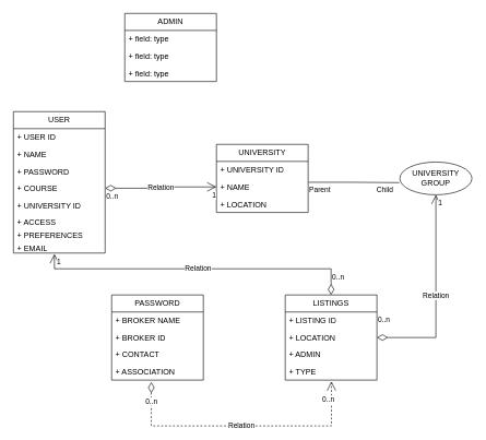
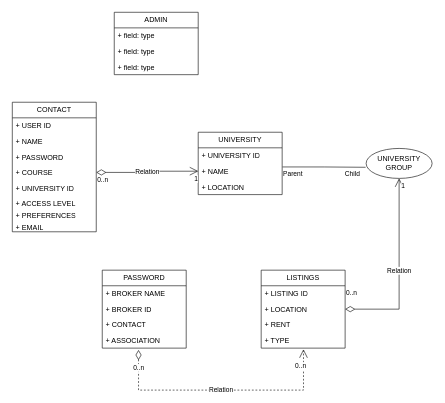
  <mxCell id="0" />
  <mxCell id="1" parent="0" />
  <mxCell id="2" value="UNIVERSITY&lt;br&gt;GROUP" style="ellipse;html=1;whiteSpace=wrap;" parent="1" vertex="1"><mxGeometry x="610" y="247" width="110" height="50" as="geometry" /></mxCell>
  <mxCell id="3" value="" style="endArrow=none;html=1;edgeStyle=orthogonalEdgeStyle;rounded=0;entryX=-0.008;entryY=0.629;entryDx=0;entryDy=0;exitX=1.004;exitY=0.226;exitDx=0;exitDy=0;exitPerimeter=0;entryPerimeter=0;" parent="1" source="31" target="2" edge="1"><mxGeometry relative="1" as="geometry"><mxPoint x="420" y="290" as="sourcePoint" /><mxPoint x="380" y="340" as="targetPoint" /></mxGeometry></mxCell>
  <mxCell id="4" value="Parent" style="edgeLabel;resizable=0;html=1;align=left;verticalAlign=bottom;" parent="3" connectable="0" vertex="1"><mxGeometry x="-1" relative="1" as="geometry"><mxPoint x="-1" y="20" as="offset" /></mxGeometry></mxCell>
  <mxCell id="5" value="Child" style="edgeLabel;resizable=0;html=1;align=right;verticalAlign=bottom;" parent="3" connectable="0" vertex="1"><mxGeometry x="1" relative="1" as="geometry"><mxPoint x="-9" y="19" as="offset" /></mxGeometry></mxCell>
- <mxCell id="6" value="USER" style="swimlane;fontStyle=0;childLayout=stackLayout;horizontal=1;startSize=26;fillColor=none;horizontalStack=0;resizeParent=1;resizeParentMax=0;resizeLast=0;collapsible=1;marginBottom=0;whiteSpace=wrap;html=1;" parent="1" vertex="1"><mxGeometry x="20" y="170" width="140" height="216" as="geometry" /></mxCell>
+ <mxCell id="6" value="CONTACT" style="swimlane;fontStyle=0;childLayout=stackLayout;horizontal=1;startSize=26;fillColor=none;horizontalStack=0;resizeParent=1;resizeParentMax=0;resizeLast=0;collapsible=1;marginBottom=0;whiteSpace=wrap;html=1;" parent="1" vertex="1"><mxGeometry x="20" y="170" width="140" height="216" as="geometry" /></mxCell>
  <mxCell id="7" value="+ USER ID" style="text;strokeColor=none;fillColor=none;align=left;verticalAlign=top;spacingLeft=4;spacingRight=4;overflow=hidden;rotatable=0;points=[[0,0.5],[1,0.5]];portConstraint=eastwest;whiteSpace=wrap;html=1;" parent="6" vertex="1"><mxGeometry y="26" width="140" height="26" as="geometry" /></mxCell>
  <mxCell id="8" value="+ NAME" style="text;strokeColor=none;fillColor=none;align=left;verticalAlign=top;spacingLeft=4;spacingRight=4;overflow=hidden;rotatable=0;points=[[0,0.5],[1,0.5]];portConstraint=eastwest;whiteSpace=wrap;html=1;" parent="6" vertex="1"><mxGeometry y="52" width="140" height="26" as="geometry" /></mxCell>
  <mxCell id="9" value="+ PASSWORD" style="text;strokeColor=none;fillColor=none;align=left;verticalAlign=top;spacingLeft=4;spacingRight=4;overflow=hidden;rotatable=0;points=[[0,0.5],[1,0.5]];portConstraint=eastwest;whiteSpace=wrap;html=1;" parent="6" vertex="1"><mxGeometry y="78" width="140" height="26" as="geometry" /></mxCell>
  <mxCell id="10" value="+ COURSE" style="text;strokeColor=none;fillColor=none;align=left;verticalAlign=top;spacingLeft=4;spacingRight=4;overflow=hidden;rotatable=0;points=[[0,0.5],[1,0.5]];portConstraint=eastwest;whiteSpace=wrap;html=1;" parent="6" vertex="1"><mxGeometry y="104" width="140" height="26" as="geometry" /></mxCell>
  <mxCell id="11" value="+ UNIVERSITY ID" style="text;strokeColor=none;fillColor=none;align=left;verticalAlign=top;spacingLeft=4;spacingRight=4;overflow=hidden;rotatable=0;points=[[0,0.5],[1,0.5]];portConstraint=eastwest;whiteSpace=wrap;html=1;" parent="6" vertex="1"><mxGeometry y="130" width="140" height="26" as="geometry" /></mxCell>
- <mxCell id="12" value="+ ACCESS PASSWORD" style="text;strokeColor=none;fillColor=none;align=left;verticalAlign=top;spacingLeft=4;spacingRight=4;overflow=hidden;rotatable=0;points=[[0,0.5],[1,0.5]];portConstraint=eastwest;whiteSpace=wrap;html=1;" parent="6" vertex="1"><mxGeometry y="156" width="140" height="20" as="geometry" /></mxCell>
+ <mxCell id="12" value="+ ACCESS LEVEL" style="text;strokeColor=none;fillColor=none;align=left;verticalAlign=top;spacingLeft=4;spacingRight=4;overflow=hidden;rotatable=0;points=[[0,0.5],[1,0.5]];portConstraint=eastwest;whiteSpace=wrap;html=1;" parent="6" vertex="1"><mxGeometry y="156" width="140" height="20" as="geometry" /></mxCell>
  <mxCell id="13" value="+ PREFERENCES" style="text;strokeColor=none;fillColor=none;align=left;verticalAlign=top;spacingLeft=4;spacingRight=4;overflow=hidden;rotatable=0;points=[[0,0.5],[1,0.5]];portConstraint=eastwest;whiteSpace=wrap;html=1;" parent="6" vertex="1"><mxGeometry y="176" width="140" height="20" as="geometry" /></mxCell>
  <mxCell id="14" value="+ EMAIL" style="text;strokeColor=none;fillColor=none;align=left;verticalAlign=top;spacingLeft=4;spacingRight=4;overflow=hidden;rotatable=0;points=[[0,0.5],[1,0.5]];portConstraint=eastwest;whiteSpace=wrap;html=1;" parent="6" vertex="1"><mxGeometry y="196" width="140" height="20" as="geometry" /></mxCell>
  <mxCell id="15" value="ADMIN" style="swimlane;fontStyle=0;childLayout=stackLayout;horizontal=1;startSize=26;fillColor=none;horizontalStack=0;resizeParent=1;resizeParentMax=0;resizeLast=0;collapsible=1;marginBottom=0;whiteSpace=wrap;html=1;" parent="1" vertex="1"><mxGeometry x="190" y="20" width="140" height="104" as="geometry" /></mxCell>
  <mxCell id="16" value="+ field: type" style="text;strokeColor=none;fillColor=none;align=left;verticalAlign=top;spacingLeft=4;spacingRight=4;overflow=hidden;rotatable=0;points=[[0,0.5],[1,0.5]];portConstraint=eastwest;whiteSpace=wrap;html=1;" parent="15" vertex="1"><mxGeometry y="26" width="140" height="26" as="geometry" /></mxCell>
  <mxCell id="17" value="+ field: type" style="text;strokeColor=none;fillColor=none;align=left;verticalAlign=top;spacingLeft=4;spacingRight=4;overflow=hidden;rotatable=0;points=[[0,0.5],[1,0.5]];portConstraint=eastwest;whiteSpace=wrap;html=1;" parent="15" vertex="1"><mxGeometry y="52" width="140" height="26" as="geometry" /></mxCell>
  <mxCell id="18" value="+ field: type" style="text;strokeColor=none;fillColor=none;align=left;verticalAlign=top;spacingLeft=4;spacingRight=4;overflow=hidden;rotatable=0;points=[[0,0.5],[1,0.5]];portConstraint=eastwest;whiteSpace=wrap;html=1;" parent="15" vertex="1"><mxGeometry y="78" width="140" height="26" as="geometry" /></mxCell>
  <mxCell id="19" value="LISTINGS" style="swimlane;fontStyle=0;childLayout=stackLayout;horizontal=1;startSize=26;fillColor=none;horizontalStack=0;resizeParent=1;resizeParentMax=0;resizeLast=0;collapsible=1;marginBottom=0;whiteSpace=wrap;html=1;" parent="1" vertex="1"><mxGeometry x="435" y="450" width="140" height="130" as="geometry" /></mxCell>
  <mxCell id="20" value="+ LISTING ID" style="text;strokeColor=none;fillColor=none;align=left;verticalAlign=top;spacingLeft=4;spacingRight=4;overflow=hidden;rotatable=0;points=[[0,0.5],[1,0.5]];portConstraint=eastwest;whiteSpace=wrap;html=1;" parent="19" vertex="1"><mxGeometry y="26" width="140" height="26" as="geometry" /></mxCell>
  <mxCell id="21" value="+ LOCATION" style="text;strokeColor=none;fillColor=none;align=left;verticalAlign=top;spacingLeft=4;spacingRight=4;overflow=hidden;rotatable=0;points=[[0,0.5],[1,0.5]];portConstraint=eastwest;whiteSpace=wrap;html=1;" parent="19" vertex="1"><mxGeometry y="52" width="140" height="26" as="geometry" /></mxCell>
- <mxCell id="22" value="+ ADMIN" style="text;strokeColor=none;fillColor=none;align=left;verticalAlign=top;spacingLeft=4;spacingRight=4;overflow=hidden;rotatable=0;points=[[0,0.5],[1,0.5]];portConstraint=eastwest;whiteSpace=wrap;html=1;" parent="19" vertex="1"><mxGeometry y="78" width="140" height="26" as="geometry" /></mxCell>
+ <mxCell id="22" value="+ RENT" style="text;strokeColor=none;fillColor=none;align=left;verticalAlign=top;spacingLeft=4;spacingRight=4;overflow=hidden;rotatable=0;points=[[0,0.5],[1,0.5]];portConstraint=eastwest;whiteSpace=wrap;html=1;" parent="19" vertex="1"><mxGeometry y="78" width="140" height="26" as="geometry" /></mxCell>
  <mxCell id="23" value="+ TYPE" style="text;strokeColor=none;fillColor=none;align=left;verticalAlign=top;spacingLeft=4;spacingRight=4;overflow=hidden;rotatable=0;points=[[0,0.5],[1,0.5]];portConstraint=eastwest;whiteSpace=wrap;html=1;" parent="19" vertex="1"><mxGeometry y="104" width="140" height="26" as="geometry" /></mxCell>
  <mxCell id="24" value="PASSWORD" style="swimlane;fontStyle=0;childLayout=stackLayout;horizontal=1;startSize=26;fillColor=none;horizontalStack=0;resizeParent=1;resizeParentMax=0;resizeLast=0;collapsible=1;marginBottom=0;whiteSpace=wrap;html=1;" parent="1" vertex="1"><mxGeometry x="170" y="450" width="140" height="130" as="geometry" /></mxCell>
  <mxCell id="25" value="+ BROKER NAME" style="text;strokeColor=none;fillColor=none;align=left;verticalAlign=top;spacingLeft=4;spacingRight=4;overflow=hidden;rotatable=0;points=[[0,0.5],[1,0.5]];portConstraint=eastwest;whiteSpace=wrap;html=1;" parent="24" vertex="1"><mxGeometry y="26" width="140" height="26" as="geometry" /></mxCell>
  <mxCell id="26" value="+ BROKER ID" style="text;strokeColor=none;fillColor=none;align=left;verticalAlign=top;spacingLeft=4;spacingRight=4;overflow=hidden;rotatable=0;points=[[0,0.5],[1,0.5]];portConstraint=eastwest;whiteSpace=wrap;html=1;" parent="24" vertex="1"><mxGeometry y="52" width="140" height="26" as="geometry" /></mxCell>
  <mxCell id="27" value="+ CONTACT" style="text;strokeColor=none;fillColor=none;align=left;verticalAlign=top;spacingLeft=4;spacingRight=4;overflow=hidden;rotatable=0;points=[[0,0.5],[1,0.5]];portConstraint=eastwest;whiteSpace=wrap;html=1;" parent="24" vertex="1"><mxGeometry y="78" width="140" height="26" as="geometry" /></mxCell>
  <mxCell id="28" value="+ ASSOCIATION" style="text;strokeColor=none;fillColor=none;align=left;verticalAlign=top;spacingLeft=4;spacingRight=4;overflow=hidden;rotatable=0;points=[[0,0.5],[1,0.5]];portConstraint=eastwest;whiteSpace=wrap;html=1;" parent="24" vertex="1"><mxGeometry y="104" width="140" height="26" as="geometry" /></mxCell>
  <mxCell id="29" value="UNIVERSITY" style="swimlane;fontStyle=0;childLayout=stackLayout;horizontal=1;startSize=26;fillColor=none;horizontalStack=0;resizeParent=1;resizeParentMax=0;resizeLast=0;collapsible=1;marginBottom=0;whiteSpace=wrap;html=1;" parent="1" vertex="1"><mxGeometry x="330" y="220" width="140" height="104" as="geometry" /></mxCell>
  <mxCell id="30" value="+ UNIVERSITY ID" style="text;strokeColor=none;fillColor=none;align=left;verticalAlign=top;spacingLeft=4;spacingRight=4;overflow=hidden;rotatable=0;points=[[0,0.5],[1,0.5]];portConstraint=eastwest;whiteSpace=wrap;html=1;" parent="29" vertex="1"><mxGeometry y="26" width="140" height="26" as="geometry" /></mxCell>
  <mxCell id="31" value="+ NAME" style="text;strokeColor=none;fillColor=none;align=left;verticalAlign=top;spacingLeft=4;spacingRight=4;overflow=hidden;rotatable=0;points=[[0,0.5],[1,0.5]];portConstraint=eastwest;whiteSpace=wrap;html=1;" parent="29" vertex="1"><mxGeometry y="52" width="140" height="26" as="geometry" /></mxCell>
  <mxCell id="32" value="+ LOCATION" style="text;strokeColor=none;fillColor=none;align=left;verticalAlign=top;spacingLeft=4;spacingRight=4;overflow=hidden;rotatable=0;points=[[0,0.5],[1,0.5]];portConstraint=eastwest;whiteSpace=wrap;html=1;" parent="29" vertex="1"><mxGeometry y="78" width="140" height="26" as="geometry" /></mxCell>
- <mxCell id="33" value="Relation" style="endArrow=open;html=1;endSize=12;startArrow=diamondThin;startSize=14;startFill=0;edgeStyle=orthogonalEdgeStyle;rounded=0;exitX=0.5;exitY=0;exitDx=0;exitDy=0;entryX=0.447;entryY=1.068;entryDx=0;entryDy=0;entryPerimeter=0;" parent="1" source="19" target="14" edge="1"><mxGeometry relative="1" as="geometry"><mxPoint x="520" y="340" as="sourcePoint" /><mxPoint x="210" y="420" as="targetPoint" /><Array as="points"><mxPoint x="505" y="410" /><mxPoint x="83" y="410" /></Array></mxGeometry></mxCell>
- <mxCell id="34" value="0..n" style="edgeLabel;resizable=0;html=1;align=left;verticalAlign=top;" parent="33" connectable="0" vertex="1"><mxGeometry x="-1" relative="1" as="geometry"><mxPoint y="-40" as="offset" /></mxGeometry></mxCell>
- <mxCell id="35" value="1" style="edgeLabel;resizable=0;html=1;align=right;verticalAlign=top;" parent="33" connectable="0" vertex="1"><mxGeometry x="1" relative="1" as="geometry"><mxPoint x="10" as="offset" /></mxGeometry></mxCell>
  <mxCell id="36" value="Relation" style="endArrow=open;html=1;endSize=12;startArrow=diamondThin;startSize=14;startFill=0;edgeStyle=orthogonalEdgeStyle;rounded=0;exitX=1;exitY=0.5;exitDx=0;exitDy=0;entryX=0;entryY=0.5;entryDx=0;entryDy=0;" parent="1" source="10" target="31" edge="1"><mxGeometry relative="1" as="geometry"><mxPoint x="90" y="100" as="sourcePoint" /><mxPoint x="250" y="100" as="targetPoint" /></mxGeometry></mxCell>
  <mxCell id="37" value="0..n" style="edgeLabel;resizable=0;html=1;align=left;verticalAlign=top;" parent="36" connectable="0" vertex="1"><mxGeometry x="-1" relative="1" as="geometry" /></mxCell>
  <mxCell id="38" value="1" style="edgeLabel;resizable=0;html=1;align=right;verticalAlign=top;" parent="36" connectable="0" vertex="1"><mxGeometry x="1" relative="1" as="geometry" /></mxCell>
  <mxCell id="39" value="Relation" style="endArrow=open;html=1;endSize=12;startArrow=diamondThin;startSize=14;startFill=0;edgeStyle=orthogonalEdgeStyle;rounded=0;exitX=0.432;exitY=1.115;exitDx=0;exitDy=0;entryX=0.504;entryY=1.077;entryDx=0;entryDy=0;entryPerimeter=0;exitPerimeter=0;dashed=1;" parent="1" source="28" target="23" edge="1"><mxGeometry relative="1" as="geometry"><mxPoint x="260" y="668" as="sourcePoint" /><mxPoint x="410" y="610" as="targetPoint" /><Array as="points"><mxPoint x="230" y="650" /><mxPoint x="506" y="650" /></Array></mxGeometry></mxCell>
  <mxCell id="40" value="0..n" style="edgeLabel;resizable=0;html=1;align=left;verticalAlign=top;" parent="39" connectable="0" vertex="1"><mxGeometry x="-1" relative="1" as="geometry"><mxPoint x="-10" y="17" as="offset" /></mxGeometry></mxCell>
  <mxCell id="41" value="0..n" style="edgeLabel;resizable=0;html=1;align=left;verticalAlign=top;" parent="1" connectable="0" vertex="1"><mxGeometry x="490" y="600" as="geometry"><mxPoint y="-3" as="offset" /></mxGeometry></mxCell>
  <mxCell id="42" value="Relation" style="endArrow=open;html=1;endSize=12;startArrow=diamondThin;startSize=14;startFill=0;edgeStyle=orthogonalEdgeStyle;rounded=0;entryX=0.5;entryY=1;entryDx=0;entryDy=0;exitX=1;exitY=0.5;exitDx=0;exitDy=0;" edge="1" parent="1" source="21" target="2"><mxGeometry relative="1" as="geometry"><mxPoint x="575" y="528" as="sourcePoint" /><mxPoint x="665" y="310" as="targetPoint" /><Array as="points"><mxPoint x="665" y="515" /></Array></mxGeometry></mxCell>
  <mxCell id="43" value="0..n" style="edgeLabel;resizable=0;html=1;align=left;verticalAlign=top;" connectable="0" vertex="1" parent="42"><mxGeometry x="-1" relative="1" as="geometry"><mxPoint y="-40" as="offset" /></mxGeometry></mxCell>
  <mxCell id="44" value="1" style="edgeLabel;resizable=0;html=1;align=right;verticalAlign=top;" connectable="0" vertex="1" parent="42"><mxGeometry x="1" relative="1" as="geometry"><mxPoint x="10" as="offset" /></mxGeometry></mxCell>
